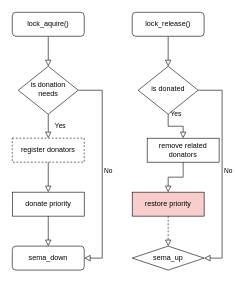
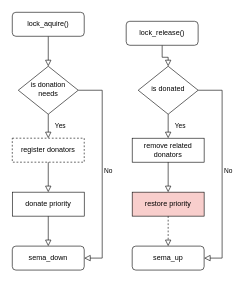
  <mxCell id="0" />
  <mxCell id="1" parent="0" />
  <mxCell id="2" value="" style="rounded=0;html=1;jettySize=auto;orthogonalLoop=1;fontSize=11;endArrow=block;endFill=0;endSize=8;strokeWidth=1;shadow=0;labelBackgroundColor=none;edgeStyle=orthogonalEdgeStyle;" parent="1" source="3" target="6" edge="1"><mxGeometry relative="1" as="geometry" /></mxCell>
  <mxCell id="3" value="lock_aquire()" style="rounded=1;whiteSpace=wrap;html=1;fontSize=12;glass=0;strokeWidth=1;shadow=0;" parent="1" vertex="1"><mxGeometry x="20" y="20" width="120" height="40" as="geometry" /></mxCell>
  <mxCell id="4" value="Yes" style="rounded=0;html=1;jettySize=auto;orthogonalLoop=1;fontSize=11;endArrow=block;endFill=0;endSize=8;strokeWidth=1;shadow=0;labelBackgroundColor=none;edgeStyle=orthogonalEdgeStyle;entryX=0.5;entryY=0;entryDx=0;entryDy=0;" parent="1" source="6" target="9" edge="1"><mxGeometry y="20" relative="1" as="geometry"><mxPoint as="offset" /><mxPoint x="80" y="230" as="targetPoint" /></mxGeometry></mxCell>
  <mxCell id="5" value="No" style="edgeStyle=orthogonalEdgeStyle;rounded=0;html=1;jettySize=auto;orthogonalLoop=1;fontSize=11;endArrow=block;endFill=0;endSize=8;strokeWidth=1;shadow=0;labelBackgroundColor=none;entryX=1;entryY=0.5;entryDx=0;entryDy=0;" parent="1" source="6" target="8" edge="1"><mxGeometry y="10" relative="1" as="geometry"><mxPoint as="offset" /><mxPoint x="180" y="150" as="targetPoint" /><Array as="points"><mxPoint x="170" y="150" /><mxPoint x="170" y="430" /></Array></mxGeometry></mxCell>
  <mxCell id="6" value="is donation needs" style="rhombus;whiteSpace=wrap;html=1;shadow=0;fontFamily=Helvetica;fontSize=12;align=center;strokeWidth=1;spacing=6;spacingTop=-4;" parent="1" vertex="1"><mxGeometry x="30" y="110" width="100" height="80" as="geometry" /></mxCell>
  <mxCell id="7" value="" style="rounded=0;html=1;jettySize=auto;orthogonalLoop=1;fontSize=11;endArrow=block;endFill=0;endSize=8;strokeWidth=1;shadow=0;labelBackgroundColor=none;edgeStyle=orthogonalEdgeStyle;exitX=0.5;exitY=1;exitDx=0;exitDy=0;" parent="1" source="11" target="8" edge="1"><mxGeometry x="0.333" y="20" relative="1" as="geometry"><mxPoint as="offset" /><mxPoint x="80" y="360" as="sourcePoint" /></mxGeometry></mxCell>
  <mxCell id="8" value="sema_down" style="rounded=1;whiteSpace=wrap;html=1;fontSize=12;glass=0;strokeWidth=1;shadow=0;" parent="1" vertex="1"><mxGeometry x="20" y="410" width="120" height="40" as="geometry" /></mxCell>
  <mxCell id="9" value="register donators" style="rounded=0;whiteSpace=wrap;html=1;dashed=1;" vertex="1" parent="1"><mxGeometry x="20" y="230" width="120" height="40" as="geometry" /></mxCell>
  <mxCell id="10" value="" style="rounded=0;html=1;jettySize=auto;orthogonalLoop=1;fontSize=11;endArrow=block;endFill=0;endSize=8;strokeWidth=1;shadow=0;labelBackgroundColor=none;edgeStyle=orthogonalEdgeStyle;exitX=0.5;exitY=1;exitDx=0;exitDy=0;entryX=0.5;entryY=0;entryDx=0;entryDy=0;" edge="1" parent="1" source="9" target="11"><mxGeometry relative="1" as="geometry"><mxPoint x="90" y="70" as="sourcePoint" /><mxPoint x="80" y="330" as="targetPoint" /></mxGeometry></mxCell>
  <mxCell id="11" value="donate priority" style="rounded=0;whiteSpace=wrap;html=1;" vertex="1" parent="1"><mxGeometry x="20" y="320" width="120" height="40" as="geometry" /></mxCell>
  <mxCell id="12" value="" style="rounded=0;html=1;jettySize=auto;orthogonalLoop=1;fontSize=11;endArrow=block;endFill=0;endSize=8;strokeWidth=1;shadow=0;labelBackgroundColor=none;edgeStyle=orthogonalEdgeStyle;" edge="1" parent="1" source="13" target="16"><mxGeometry relative="1" as="geometry" /></mxCell>
- <mxCell id="13" value="lock_release()" style="rounded=1;whiteSpace=wrap;html=1;fontSize=12;glass=0;strokeWidth=1;shadow=0;" vertex="1" parent="1"><mxGeometry x="220" y="20" width="120" height="40" as="geometry" /></mxCell>
+ <mxCell id="13" value="lock_release()" style="rounded=1;whiteSpace=wrap;html=1;fontSize=12;glass=0;strokeWidth=1;shadow=0;" vertex="1" parent="1"><mxGeometry x="210" y="35" width="120" height="40" as="geometry" /></mxCell>
  <mxCell id="14" value="Yes" style="rounded=0;html=1;jettySize=auto;orthogonalLoop=1;fontSize=11;endArrow=block;endFill=0;endSize=8;strokeWidth=1;shadow=0;labelBackgroundColor=none;edgeStyle=orthogonalEdgeStyle;entryX=0.5;entryY=0;entryDx=0;entryDy=0;" edge="1" parent="1" source="16" target="19"><mxGeometry y="20" relative="1" as="geometry"><mxPoint as="offset" /><mxPoint x="280" y="230" as="targetPoint" /></mxGeometry></mxCell>
  <mxCell id="15" value="No" style="edgeStyle=orthogonalEdgeStyle;rounded=0;html=1;jettySize=auto;orthogonalLoop=1;fontSize=11;endArrow=block;endFill=0;endSize=8;strokeWidth=1;shadow=0;labelBackgroundColor=none;entryX=1;entryY=0.5;entryDx=0;entryDy=0;" edge="1" parent="1" source="16" target="18"><mxGeometry y="10" relative="1" as="geometry"><mxPoint as="offset" /><mxPoint x="380" y="150" as="targetPoint" /><Array as="points"><mxPoint x="370" y="150" /><mxPoint x="370" y="430" /></Array></mxGeometry></mxCell>
  <mxCell id="16" value="is donated" style="rhombus;whiteSpace=wrap;html=1;shadow=0;fontFamily=Helvetica;fontSize=12;align=center;strokeWidth=1;spacing=6;spacingTop=-4;" vertex="1" parent="1"><mxGeometry x="230" y="110" width="100" height="80" as="geometry" /></mxCell>
  <mxCell id="17" value="" style="rounded=0;html=1;jettySize=auto;orthogonalLoop=1;fontSize=11;endArrow=block;endFill=0;endSize=8;strokeWidth=1;shadow=0;labelBackgroundColor=none;edgeStyle=orthogonalEdgeStyle;exitX=0.5;exitY=1;exitDx=0;exitDy=0;dashed=1;" edge="1" parent="1" source="21" target="18"><mxGeometry x="0.333" y="20" relative="1" as="geometry"><mxPoint as="offset" /><mxPoint x="280" y="360" as="sourcePoint" /></mxGeometry></mxCell>
- <mxCell id="18" value="sema_up" style="rhombus;whiteSpace=wrap;html=1;fontSize=12;glass=0;strokeWidth=1;shadow=0;" vertex="1" parent="1"><mxGeometry x="220" y="410" width="120" height="40" as="geometry" /></mxCell>
- <mxCell id="19" value="remove related donators" style="rounded=0;whiteSpace=wrap;html=1;" vertex="1" parent="1"><mxGeometry x="245" y="230" width="120" height="40" as="geometry" /></mxCell>
+ <mxCell id="18" value="sema_up" style="rounded=1;whiteSpace=wrap;html=1;fontSize=12;glass=0;strokeWidth=1;shadow=0;" vertex="1" parent="1"><mxGeometry x="220" y="410" width="120" height="40" as="geometry" /></mxCell>
+ <mxCell id="19" value="remove related donators" style="rounded=0;whiteSpace=wrap;html=1;" vertex="1" parent="1"><mxGeometry x="220" y="230" width="120" height="40" as="geometry" /></mxCell>
  <mxCell id="20" value="" style="rounded=0;html=1;jettySize=auto;orthogonalLoop=1;fontSize=11;endArrow=block;endFill=0;endSize=8;strokeWidth=1;shadow=0;labelBackgroundColor=none;edgeStyle=orthogonalEdgeStyle;exitX=0.5;exitY=1;exitDx=0;exitDy=0;entryX=0.5;entryY=0;entryDx=0;entryDy=0;" edge="1" parent="1" source="19" target="21"><mxGeometry relative="1" as="geometry"><mxPoint x="290" y="70" as="sourcePoint" /><mxPoint x="280" y="330" as="targetPoint" /></mxGeometry></mxCell>
  <mxCell id="21" value="restore priority" style="rounded=0;whiteSpace=wrap;html=1;fillColor=#f8cecc;" vertex="1" parent="1"><mxGeometry x="220" y="320" width="120" height="40" as="geometry" /></mxCell>
